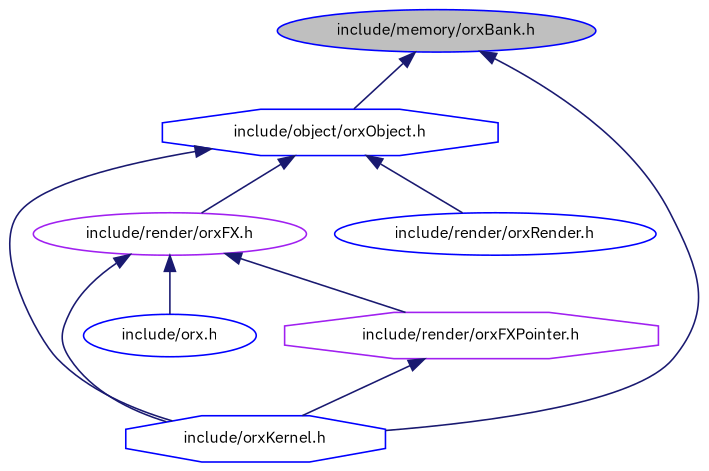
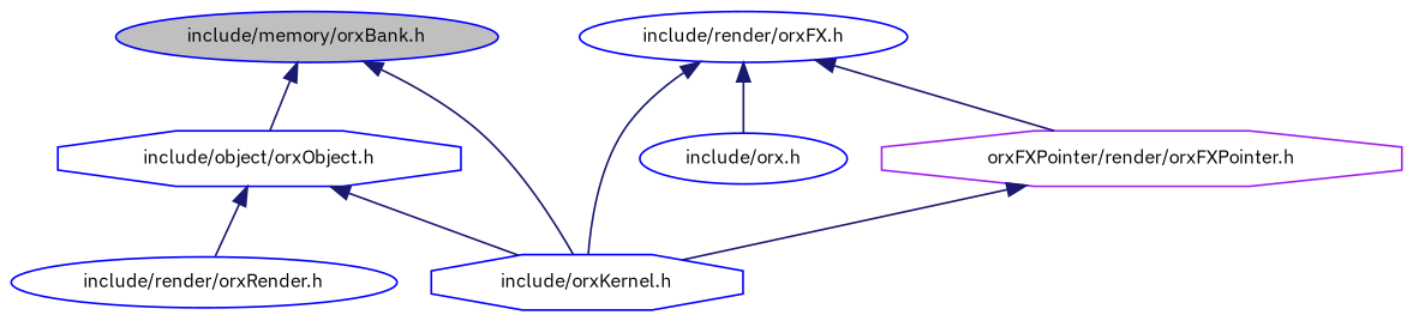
  digraph {
    fontname="IBM Plex Sans"
    node [color=blue fontname="IBM Plex Sans" fontsize=10 shape=ellipse]
    edge [color=midnightblue dir=back fontname="IBM Plex Sans" fontsize=10 labelfontname=FreeSans labelfontsize=10 style=solid]
    n1 [fillcolor=grey75 fontcolor=black height=0.2 label="include/memory/orxBank.h" style=filled width=0.4]
    n2 [height=0.2 label="include/object/orxObject.h" shape=octagon width=0.4]
    n3 [height=0.2 label="include/orxKernel.h" shape=octagon width=0.4]
-   n4 [color=purple height=0.2 label="include/render/orxFX.h" width=0.4]
+   n4 [height=0.2 label="include/render/orxFX.h" width=0.4]
    n5 [height=0.2 label="include/render/orxRender.h" width=0.4]
    n6 [height=0.2 label="include/orx.h" width=0.4]
-   n7 [color=purple height=0.2 label="include/render/orxFXPointer.h" shape=octagon width=0.4]
+   n7 [color=purple height=0.2 label="orxFXPointer/render/orxFXPointer.h" shape=octagon width=0.4]
    n1 -> n2
    n1 -> n3
    n2 -> n3
-   n2 -> n4
    n2 -> n5
    n4 -> n3
    n4 -> n6
    n4 -> n7
    n7 -> n3
  }
